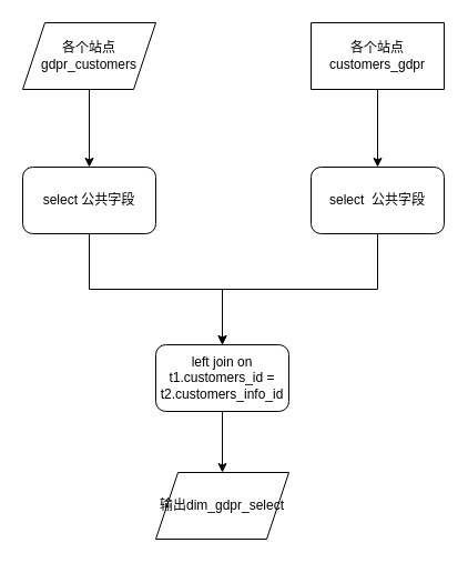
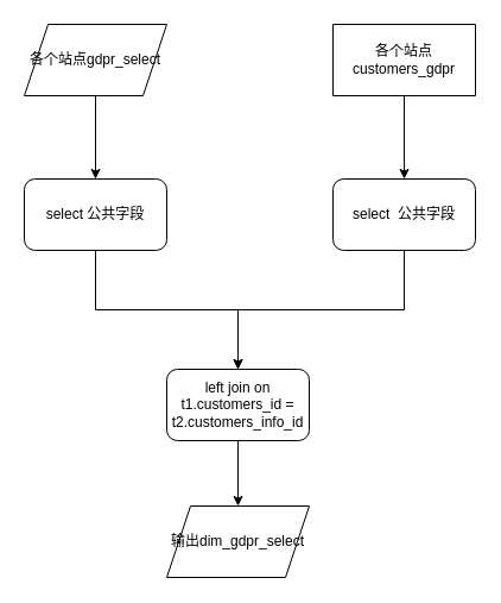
  <mxCell id="0" />
  <mxCell id="1" parent="0" />
  <mxCell id="2" style="edgeStyle=orthogonalEdgeStyle;rounded=0;orthogonalLoop=1;jettySize=auto;html=1;exitX=0.5;exitY=1;exitDx=0;exitDy=0;" edge="1" parent="1" source="3" target="7"><mxGeometry relative="1" as="geometry" /></mxCell>
- <mxCell id="3" value="各个站点gdpr_customers" style="shape=parallelogram;perimeter=parallelogramPerimeter;whiteSpace=wrap;html=1;fixedSize=1;" vertex="1" parent="1"><mxGeometry x="20" y="20" width="120" height="60" as="geometry" /></mxCell>
+ <mxCell id="3" value="各个站点gdpr_select" style="shape=parallelogram;perimeter=parallelogramPerimeter;whiteSpace=wrap;html=1;fixedSize=1;" vertex="1" parent="1"><mxGeometry x="20" y="20" width="120" height="60" as="geometry" /></mxCell>
  <mxCell id="4" style="edgeStyle=orthogonalEdgeStyle;rounded=0;orthogonalLoop=1;jettySize=auto;html=1;exitX=0.5;exitY=1;exitDx=0;exitDy=0;" edge="1" parent="1" source="5" target="9"><mxGeometry relative="1" as="geometry" /></mxCell>
  <mxCell id="5" value="各个站点customers_gdpr" style="shape=parallelogram;perimeter=parallelogramPerimeter;whiteSpace=wrap;html=1;fixedSize=1;size=0;" vertex="1" parent="1"><mxGeometry x="280" y="20" width="120" height="60" as="geometry" /></mxCell>
  <mxCell id="6" style="edgeStyle=orthogonalEdgeStyle;rounded=0;orthogonalLoop=1;jettySize=auto;html=1;exitX=0.5;exitY=1;exitDx=0;exitDy=0;entryX=0.5;entryY=0;entryDx=0;entryDy=0;" edge="1" parent="1" source="7" target="11"><mxGeometry relative="1" as="geometry" /></mxCell>
  <mxCell id="7" value="select 公共字段" style="rounded=1;whiteSpace=wrap;html=1;" vertex="1" parent="1"><mxGeometry x="20" y="150" width="120" height="60" as="geometry" /></mxCell>
  <mxCell id="8" style="edgeStyle=orthogonalEdgeStyle;rounded=0;orthogonalLoop=1;jettySize=auto;html=1;exitX=0.5;exitY=1;exitDx=0;exitDy=0;" edge="1" parent="1" source="9" target="11"><mxGeometry relative="1" as="geometry" /></mxCell>
  <mxCell id="9" value="select&amp;nbsp; 公共字段" style="rounded=1;whiteSpace=wrap;html=1;" vertex="1" parent="1"><mxGeometry x="280" y="150" width="120" height="60" as="geometry" /></mxCell>
  <mxCell id="10" style="edgeStyle=orthogonalEdgeStyle;rounded=0;orthogonalLoop=1;jettySize=auto;html=1;exitX=0.5;exitY=1;exitDx=0;exitDy=0;entryX=0.5;entryY=0;entryDx=0;entryDy=0;" edge="1" parent="1" source="11" target="12"><mxGeometry relative="1" as="geometry" /></mxCell>
  <mxCell id="11" value="left join on t1.customers_id = t2.customers_info_id" style="rounded=1;whiteSpace=wrap;html=1;" vertex="1" parent="1"><mxGeometry x="140" y="310" width="120" height="60" as="geometry" /></mxCell>
  <mxCell id="12" value="输出dim_gdpr_select" style="shape=parallelogram;perimeter=parallelogramPerimeter;whiteSpace=wrap;html=1;fixedSize=1;" vertex="1" parent="1"><mxGeometry x="140" y="425" width="120" height="60" as="geometry" /></mxCell>
